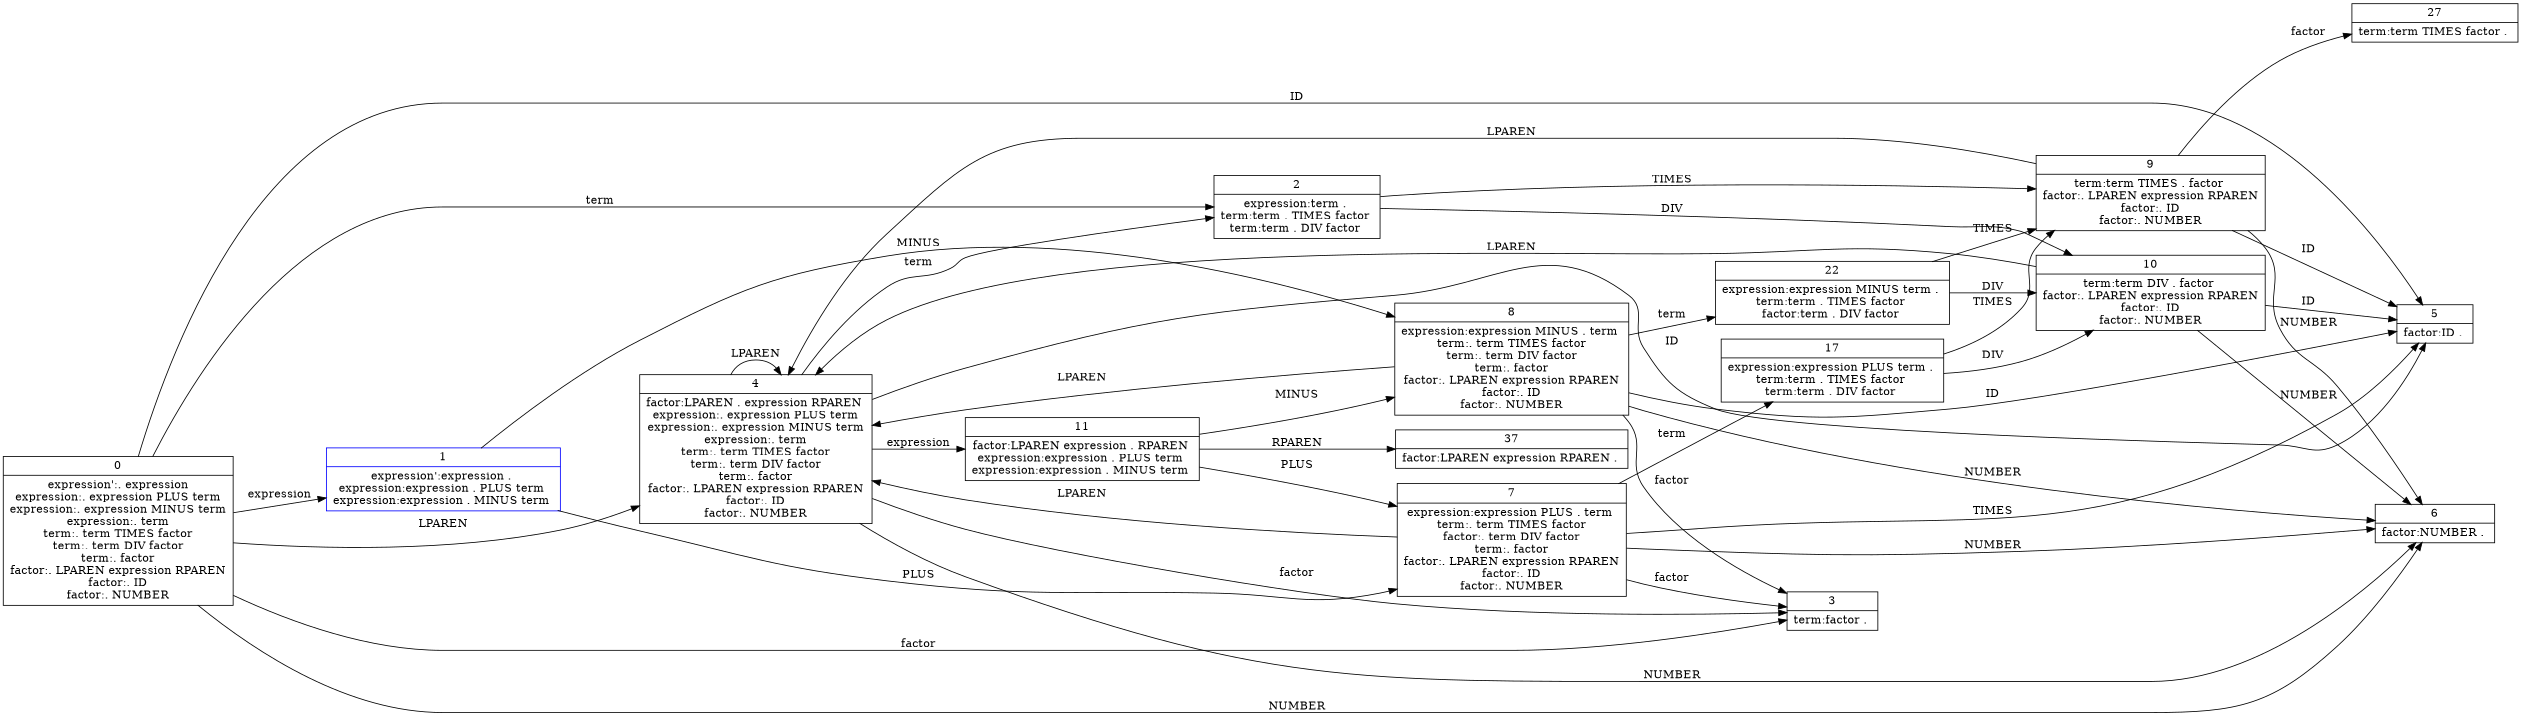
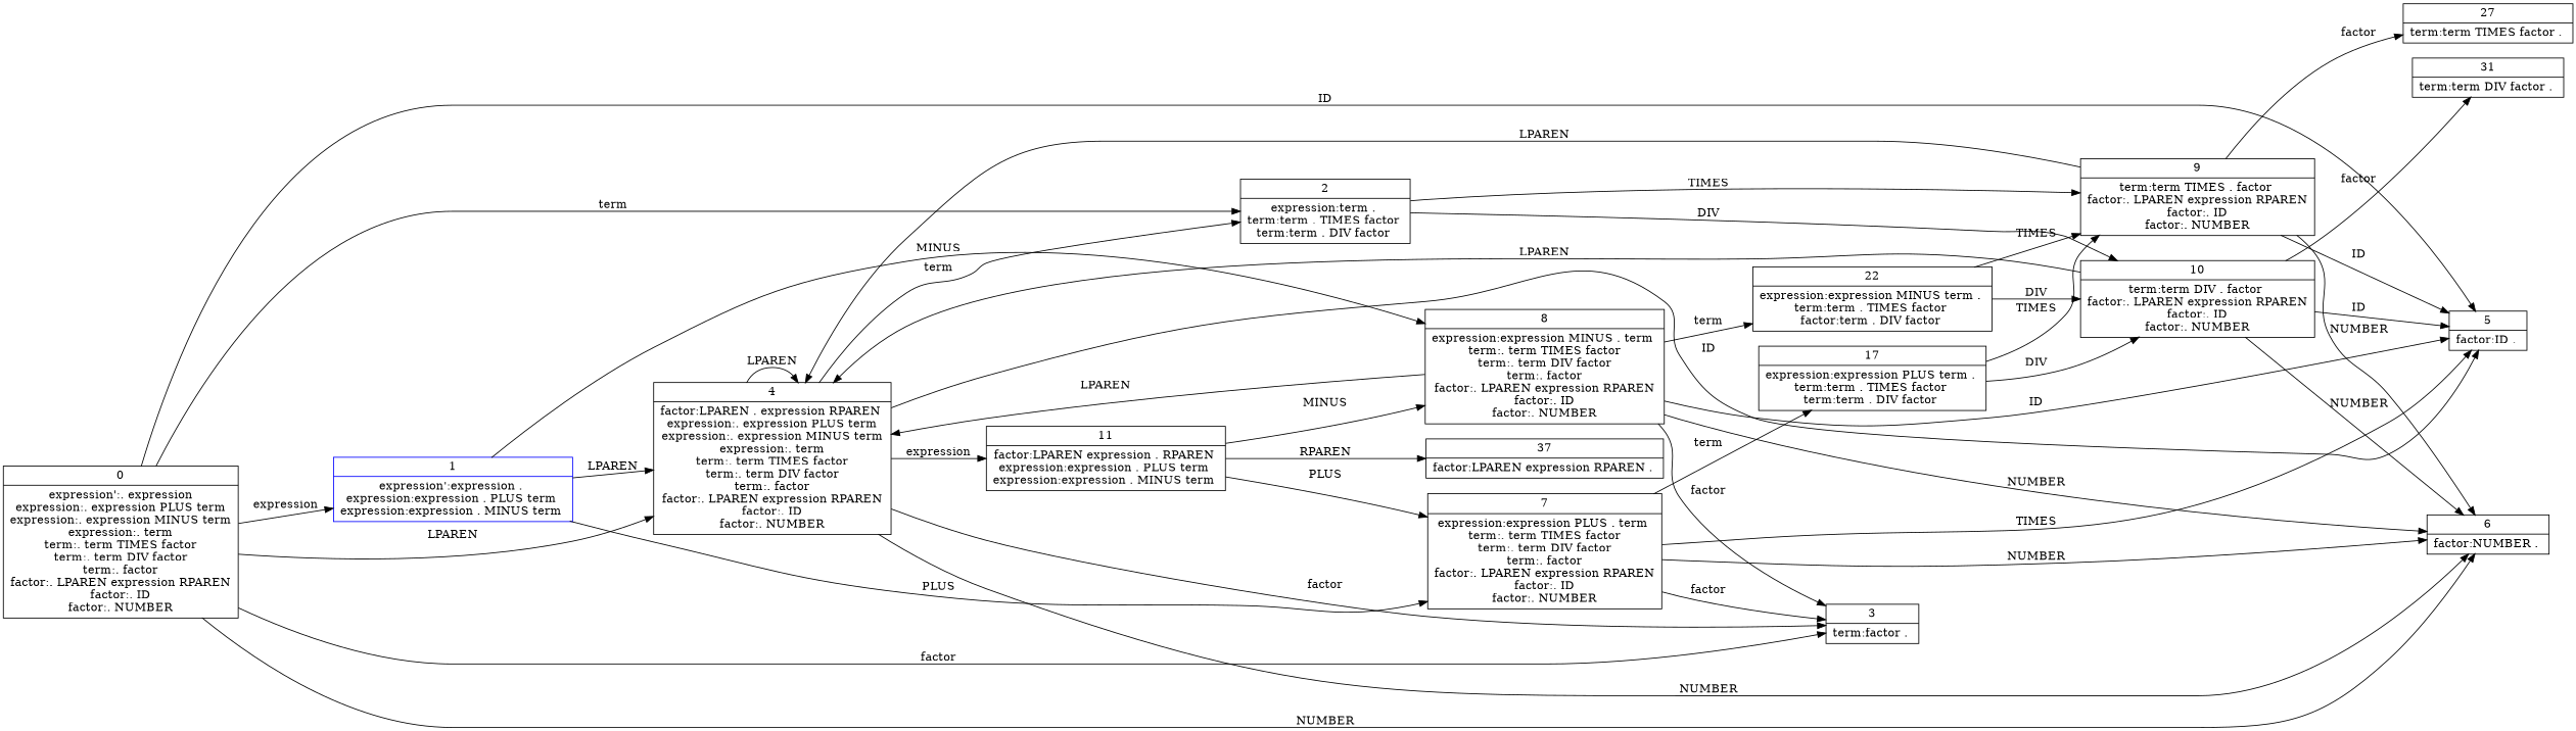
  digraph {
    rankdir=LR
    node [shape=record]
    n1 [label="0 | expression':. expression\nexpression:. expression PLUS term\nexpression:. expression MINUS term\nexpression:. term\nterm:. term TIMES factor\nterm:. term DIV factor\nterm:. factor\nfactor:. LPAREN expression RPAREN\nfactor:. ID\nfactor:. NUMBER\n"]
    n2 [color=blue label="1 | expression':expression . \nexpression:expression . PLUS term \nexpression:expression . MINUS term \n"]
    n3 [label="2 | expression:term . \nterm:term . TIMES factor \nterm:term . DIV factor \n"]
    n4 [label="3 | term:factor . \n"]
    n5 [label="4 | factor:LPAREN . expression RPAREN \nexpression:. expression PLUS term\nexpression:. expression MINUS term\nexpression:. term\nterm:. term TIMES factor\nterm:. term DIV factor\nterm:. factor\nfactor:. LPAREN expression RPAREN\nfactor:. ID\nfactor:. NUMBER\n"]
    n6 [label="5 | factor:ID . \n"]
    n7 [label="6 | factor:NUMBER . \n"]
-   n8 [label="7 | expression:expression PLUS . term \nterm:. term TIMES factor\nfactor:. term DIV factor\nterm:. factor\nfactor:. LPAREN expression RPAREN\nfactor:. ID\nfactor:. NUMBER\n"]
+   n8 [label="7 | expression:expression PLUS . term \nterm:. term TIMES factor\nterm:. term DIV factor\nterm:. factor\nfactor:. LPAREN expression RPAREN\nfactor:. ID\nfactor:. NUMBER\n"]
    n9 [label="8 | expression:expression MINUS . term \nterm:. term TIMES factor\nterm:. term DIV factor\nterm:. factor\nfactor:. LPAREN expression RPAREN\nfactor:. ID\nfactor:. NUMBER\n"]
    n10 [label="9 | term:term TIMES . factor \nfactor:. LPAREN expression RPAREN\nfactor:. ID\nfactor:. NUMBER\n"]
    n11 [label="10 | term:term DIV . factor \nfactor:. LPAREN expression RPAREN\nfactor:. ID\nfactor:. NUMBER\n"]
    n12 [label="11 | factor:LPAREN expression . RPAREN \nexpression:expression . PLUS term \nexpression:expression . MINUS term \n"]
    n13 [label="17 | expression:expression PLUS term . \nterm:term . TIMES factor \nterm:term . DIV factor \n"]
    n14 [label="22 | expression:expression MINUS term . \nterm:term . TIMES factor \nfactor:term . DIV factor \n"]
    n15 [label="27 | term:term TIMES factor . \n"]
+   n16 [label="31 | term:term DIV factor . \n"]
    n17 [label="37 | factor:LPAREN expression RPAREN . \n"]
    n1 -> n2 [label=expression]
    n1 -> n3 [label=term]
    n1 -> n4 [label=factor]
    n1 -> n5 [label=LPAREN]
    n1 -> n6 [label=ID]
    n1 -> n7 [label=NUMBER]
    n2 -> n8 [label=PLUS]
    n2 -> n9 [label=MINUS]
    n3 -> n10 [label=TIMES]
    n3 -> n11 [label=DIV]
    n5 -> n3 [label=term]
    n5 -> n4 [label=factor]
    n5 -> n5 [label=LPAREN]
    n5 -> n6 [label=ID]
    n5 -> n7 [label=NUMBER]
    n5 -> n12 [label=expression]
    n8 -> n4 [label=factor]
-   n8 -> n5 [label=LPAREN]
+   n2 -> n5 [label=LPAREN]
    n8 -> n6 [label=TIMES]
    n8 -> n7 [label=NUMBER]
    n8 -> n13 [label=term]
    n9 -> n4 [label=factor]
    n9 -> n5 [label=LPAREN]
    n9 -> n6 [label=ID]
    n9 -> n7 [label=NUMBER]
    n9 -> n14 [label=term]
    n10 -> n5 [label=LPAREN]
    n10 -> n6 [label=ID]
    n10 -> n7 [label=NUMBER]
    n10 -> n15 [label=factor]
    n11 -> n5 [label=LPAREN]
    n11 -> n6 [label=ID]
    n11 -> n7 [label=NUMBER]
+   n11 -> n16 [label=factor]
    n12 -> n8 [label=PLUS]
    n12 -> n9 [label=MINUS]
    n12 -> n17 [label=RPAREN]
    n13 -> n10 [label=TIMES]
    n13 -> n11 [label=DIV]
    n14 -> n10 [label=TIMES]
    n14 -> n11 [label=DIV]
  }
